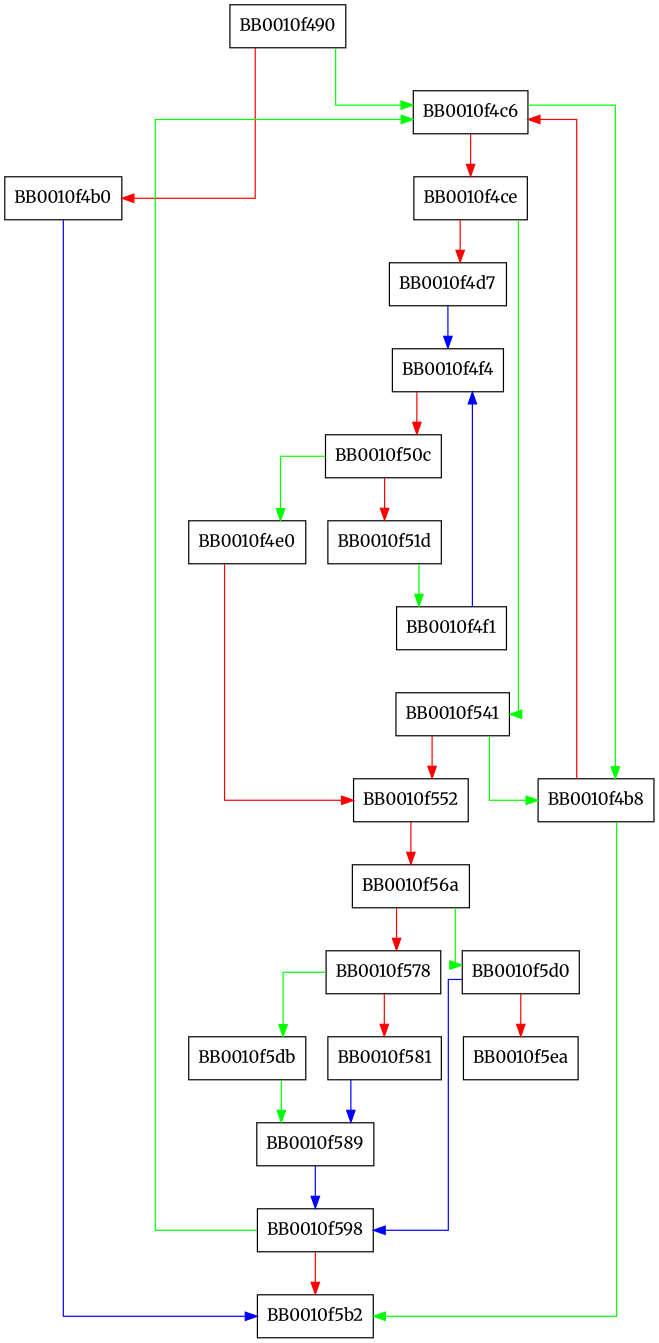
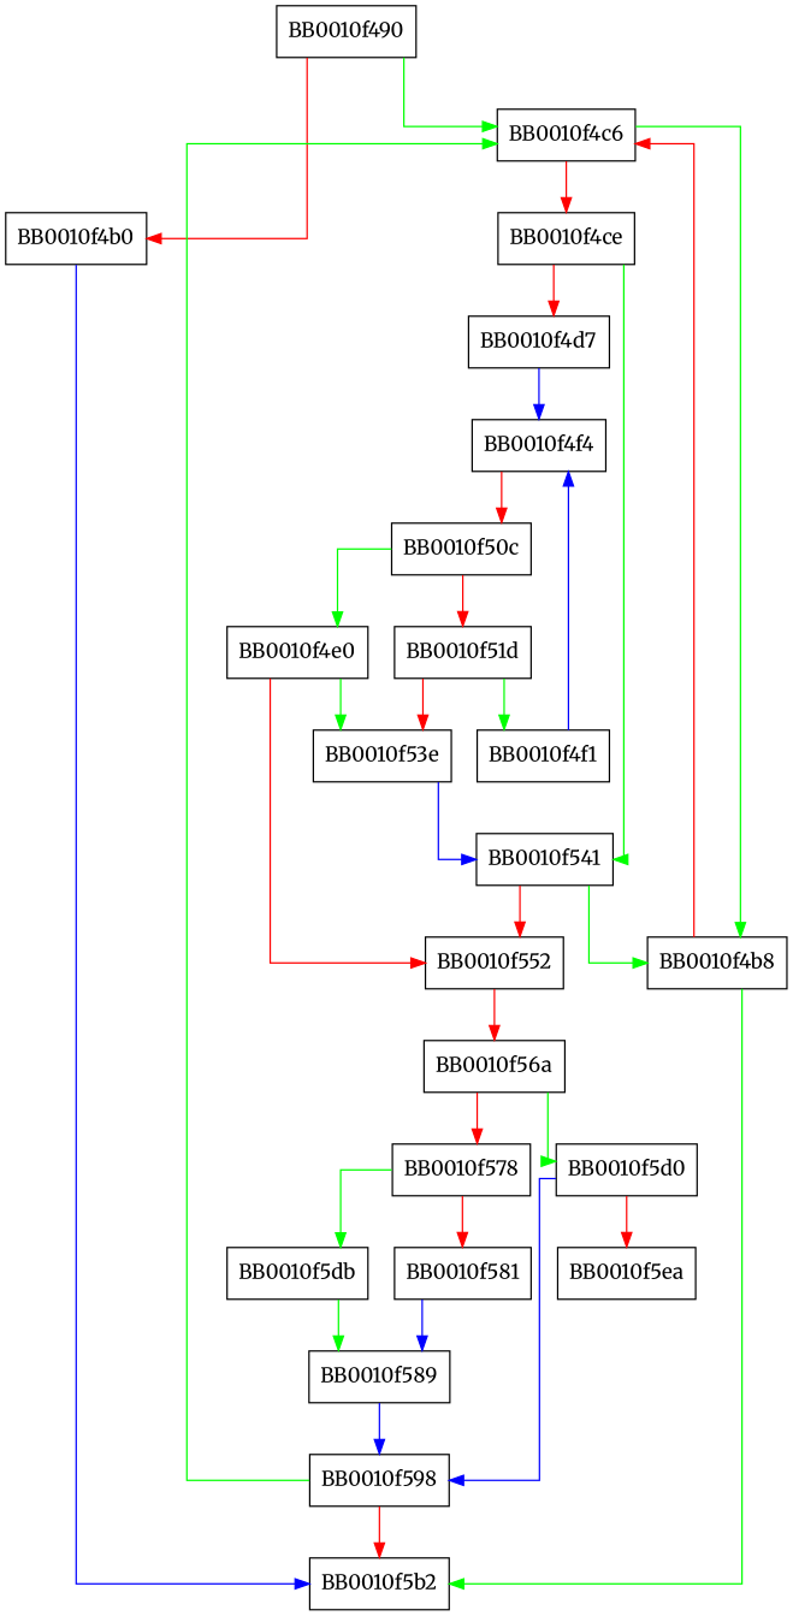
  digraph {
    fontname=Merriweather
    splines=ortho
    node [fontname=Merriweather shape=box]
    edge [color=red fontname=Merriweather]
    BB0010f490
    BB0010f4c6
    BB0010f4b0
    BB0010f4b8
    BB0010f4ce
    BB0010f5b2
    BB0010f541
    BB0010f4d7
    BB0010f552
    BB0010f4f4
    BB0010f56a
    BB0010f50c
    BB0010f4e0
    BB0010f51d
+   BB0010f53e
    BB0010f4f1
    BB0010f5d0
    BB0010f578
    BB0010f598
    BB0010f5ea
    BB0010f5db
    BB0010f581
    BB0010f589
    BB0010f490 -> BB0010f4c6 [color=green]
    BB0010f490 -> BB0010f4b0
    BB0010f4c6 -> BB0010f4b8 [color=green]
    BB0010f4c6 -> BB0010f4ce
    BB0010f4b0 -> BB0010f5b2 [color=blue]
    BB0010f4b8 -> BB0010f4c6
    BB0010f4b8 -> BB0010f5b2 [color=green]
    BB0010f4ce -> BB0010f541 [color=green]
    BB0010f4ce -> BB0010f4d7
    BB0010f541 -> BB0010f4b8 [color=green]
    BB0010f541 -> BB0010f552
    BB0010f4d7 -> BB0010f4f4 [color=blue]
    BB0010f552 -> BB0010f56a
    BB0010f4f4 -> BB0010f50c
    BB0010f56a -> BB0010f5d0 [color=green]
    BB0010f56a -> BB0010f578
    BB0010f50c -> BB0010f4e0 [color=green]
    BB0010f50c -> BB0010f51d
    BB0010f4e0 -> BB0010f552
+   BB0010f4e0 -> BB0010f53e [color=green]
+   BB0010f51d -> BB0010f53e
    BB0010f51d -> BB0010f4f1 [color=green]
+   BB0010f53e -> BB0010f541 [color=blue]
    BB0010f4f1 -> BB0010f4f4 [color=blue]
    BB0010f5d0 -> BB0010f598 [color=blue]
    BB0010f5d0 -> BB0010f5ea
    BB0010f578 -> BB0010f5db [color=green]
    BB0010f578 -> BB0010f581
    BB0010f598 -> BB0010f4c6 [color=green]
    BB0010f598 -> BB0010f5b2
    BB0010f5db -> BB0010f589 [color=green]
    BB0010f581 -> BB0010f589 [color=blue]
    BB0010f589 -> BB0010f598 [color=blue]
  }
